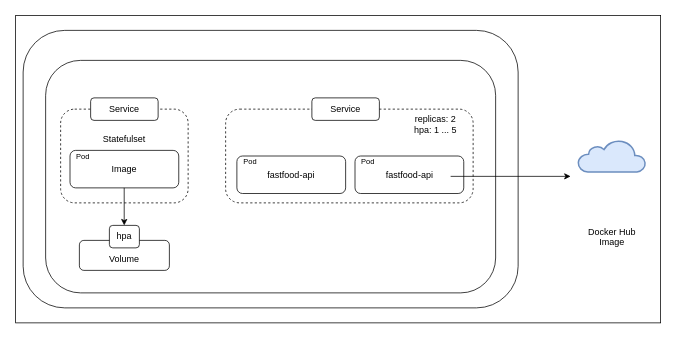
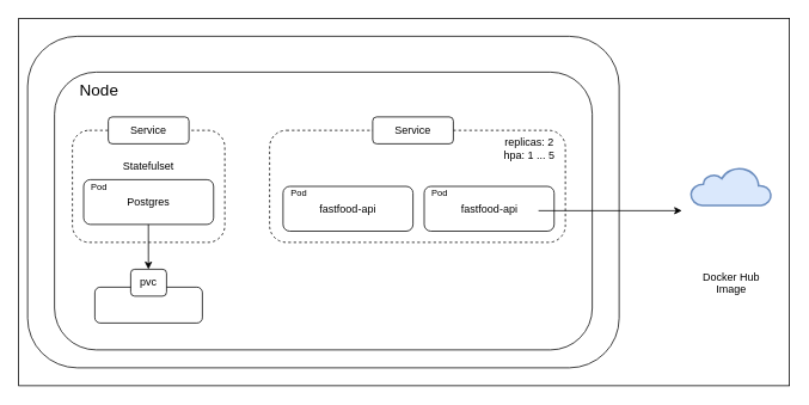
  <mxCell id="0" />
  <mxCell id="1" parent="0" />
  <mxCell id="2" value="" style="rounded=0;whiteSpace=wrap;html=1;" vertex="1" parent="1"><mxGeometry y="20" width="860" height="410" as="geometry" x="20" /></mxCell>
  <mxCell id="3" value="" style="rounded=1;whiteSpace=wrap;html=1;" vertex="1" parent="1"><mxGeometry x="30" y="40" width="660" height="370" as="geometry" /></mxCell>
  <mxCell id="4" value="" style="rounded=1;whiteSpace=wrap;html=1;" vertex="1" parent="1"><mxGeometry x="60" y="80" width="600" height="310" as="geometry" /></mxCell>
+ <mxCell id="5" value="&lt;font style=&quot;font-size: 18px;&quot;&gt;Node&lt;/font&gt;" style="text;html=1;align=center;verticalAlign=middle;whiteSpace=wrap;rounded=0;" vertex="1" parent="1"><mxGeometry x="70" y="80" width="80" height="40" as="geometry" /></mxCell>
  <mxCell id="6" value="" style="rounded=1;whiteSpace=wrap;html=1;glass=0;dashed=1;" vertex="1" parent="1"><mxGeometry x="80" y="145" width="170" height="125" as="geometry" /></mxCell>
  <mxCell id="7" value="" style="rounded=1;whiteSpace=wrap;html=1;" vertex="1" parent="1"><mxGeometry x="120" y="130" width="90" height="30" as="geometry" /></mxCell>
  <mxCell id="8" value="Service" style="text;html=1;align=center;verticalAlign=middle;whiteSpace=wrap;rounded=0;" vertex="1" parent="1"><mxGeometry x="135" y="130" width="60" height="30" as="geometry" /></mxCell>
  <mxCell id="9" value="" style="rounded=1;whiteSpace=wrap;html=1;" vertex="1" parent="1"><mxGeometry x="92.5" y="200" width="145" height="50" as="geometry" /></mxCell>
  <mxCell id="10" value="Statefulset" style="text;html=1;align=center;verticalAlign=middle;whiteSpace=wrap;rounded=0;" vertex="1" parent="1"><mxGeometry x="130" y="170" width="70" height="30" as="geometry" /></mxCell>
- <mxCell id="11" value="Image" style="text;html=1;align=center;verticalAlign=middle;whiteSpace=wrap;rounded=0;" vertex="1" parent="1"><mxGeometry x="135" y="210" width="60" height="30" as="geometry" /></mxCell>
+ <mxCell id="11" value="Postgres" style="text;html=1;align=center;verticalAlign=middle;whiteSpace=wrap;rounded=0;" vertex="1" parent="1"><mxGeometry x="135" y="210" width="60" height="30" as="geometry" /></mxCell>
  <mxCell id="12" value="&lt;font style=&quot;font-size: 10px;&quot;&gt;Pod&lt;/font&gt;" style="text;html=1;align=center;verticalAlign=middle;whiteSpace=wrap;rounded=0;" vertex="1" parent="1"><mxGeometry x="80" y="192.5" width="60" height="30" as="geometry" /></mxCell>
  <mxCell id="13" value="" style="endArrow=classic;html=1;rounded=0;entryX=0.358;entryY=0.879;entryDx=0;entryDy=0;entryPerimeter=0;" edge="1" parent="1"><mxGeometry width="50" height="50" relative="1" as="geometry"><mxPoint x="164.76" y="250" as="sourcePoint" /><mxPoint x="164.8" y="300.07" as="targetPoint" /></mxGeometry></mxCell>
  <mxCell id="14" value="" style="rounded=1;whiteSpace=wrap;html=1;" vertex="1" parent="1"><mxGeometry x="105" y="320" width="120" height="40" as="geometry" /></mxCell>
  <mxCell id="15" value="" style="rounded=1;whiteSpace=wrap;html=1;" vertex="1" parent="1"><mxGeometry x="145" y="300" width="40" height="30" as="geometry" /></mxCell>
- <mxCell id="16" value="hpa" style="text;html=1;align=center;verticalAlign=middle;whiteSpace=wrap;rounded=0;" vertex="1" parent="1"><mxGeometry x="135" y="300" width="60" height="30" as="geometry" /></mxCell>
- <mxCell id="17" value="Volume" style="text;html=1;align=center;verticalAlign=middle;whiteSpace=wrap;rounded=0;" vertex="1" parent="1"><mxGeometry x="135" y="330" width="60" height="30" as="geometry" /></mxCell>
+ <mxCell id="16" value="pvc" style="text;html=1;align=center;verticalAlign=middle;whiteSpace=wrap;rounded=0;" vertex="1" parent="1"><mxGeometry x="135" y="300" width="60" height="30" as="geometry" /></mxCell>
  <mxCell id="18" value="" style="rounded=1;whiteSpace=wrap;html=1;glass=0;dashed=1;" vertex="1" parent="1"><mxGeometry x="300" y="145" width="330" height="125" as="geometry" /></mxCell>
  <mxCell id="19" value="" style="rounded=1;whiteSpace=wrap;html=1;" vertex="1" parent="1"><mxGeometry x="415" y="130" width="90" height="30" as="geometry" /></mxCell>
  <mxCell id="20" value="Service" style="text;html=1;align=center;verticalAlign=middle;whiteSpace=wrap;rounded=0;" vertex="1" parent="1"><mxGeometry x="430" y="130" width="60" height="30" as="geometry" /></mxCell>
- <mxCell id="21" value="replicas: 2&lt;div&gt;hpa: 1 ... 5&lt;/div&gt;" style="text;html=1;align=center;verticalAlign=middle;whiteSpace=wrap;rounded=0;" vertex="1" parent="1"><mxGeometry x="550" y="150" width="60" height="30" as="geometry" /></mxCell>
+ <mxCell id="21" value="replicas: 2&lt;div&gt;hpa: 1 ... 5&lt;/div&gt;" style="text;html=1;align=center;verticalAlign=middle;whiteSpace=wrap;rounded=0;" vertex="1" parent="1"><mxGeometry x="560" y="150" width="60" height="30" as="geometry" /></mxCell>
  <mxCell id="22" value="" style="rounded=1;whiteSpace=wrap;html=1;" vertex="1" parent="1"><mxGeometry x="315" y="207.5" width="145" height="50" as="geometry" /></mxCell>
  <mxCell id="23" value="fastfood-api" style="text;html=1;align=center;verticalAlign=middle;whiteSpace=wrap;rounded=0;" vertex="1" parent="1"><mxGeometry x="345" y="217.5" width="85" height="30" as="geometry" /></mxCell>
  <mxCell id="24" value="&lt;font style=&quot;font-size: 10px;&quot;&gt;Pod&lt;/font&gt;" style="text;html=1;align=center;verticalAlign=middle;whiteSpace=wrap;rounded=0;" vertex="1" parent="1"><mxGeometry x="302.5" y="200" width="60" height="30" as="geometry" /></mxCell>
  <mxCell id="25" value="" style="rounded=1;whiteSpace=wrap;html=1;" vertex="1" parent="1"><mxGeometry x="472.5" y="207.5" width="145" height="50" as="geometry" /></mxCell>
  <mxCell id="26" value="&lt;font style=&quot;font-size: 10px;&quot;&gt;Pod&lt;/font&gt;" style="text;html=1;align=center;verticalAlign=middle;whiteSpace=wrap;rounded=0;" vertex="1" parent="1"><mxGeometry x="460" y="200" width="60" height="30" as="geometry" /></mxCell>
  <mxCell id="27" value="fastfood-api" style="text;html=1;align=center;verticalAlign=middle;whiteSpace=wrap;rounded=0;" vertex="1" parent="1"><mxGeometry x="502.5" y="217.5" width="85" height="30" as="geometry" /></mxCell>
  <mxCell id="28" value="" style="endArrow=classic;html=1;rounded=0;" edge="1" parent="1"><mxGeometry width="50" height="50" relative="1" as="geometry"><mxPoint x="600" y="234.66" as="sourcePoint" /><mxPoint x="760" y="234.66" as="targetPoint" /></mxGeometry></mxCell>
  <mxCell id="29" value="" style="html=1;verticalLabelPosition=bottom;align=center;labelBackgroundColor=#ffffff;verticalAlign=top;strokeWidth=2;strokeColor=#6c8ebf;shadow=0;dashed=0;shape=mxgraph.ios7.icons.cloud;fillStyle=solid;fillColor=#dae8fc;" vertex="1" parent="1"><mxGeometry x="770" y="186.25" width="90" height="42.5" as="geometry" /></mxCell>
  <mxCell id="30" value="Docker Hub&lt;div&gt;Image&lt;/div&gt;" style="text;html=1;align=center;verticalAlign=top;whiteSpace=wrap;rounded=0;perimeterSpacing=0;strokeWidth=0;" vertex="1" parent="1"><mxGeometry x="772.5" y="295" width="85" height="30" as="geometry" /></mxCell>
